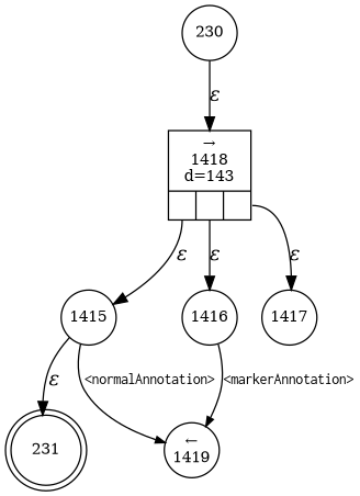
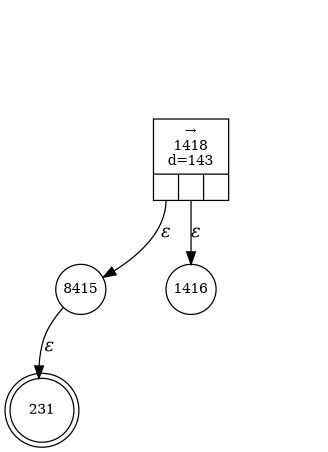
  digraph {
    rankdir=TB
    node [fixedsize=true fontsize=11 shape=circle peripheries=1]
    edge [fontname="Times-Italic"]
    n1 [label=231 shape=doublecircle width=.6 peripheries=""]
-   n2 [label=230 width=.55]
    n3 [fixedsize=false label="{&rarr;\n1418\nd=143|{<p0>|<p1>|<p2>}}" shape=record]
-   n4 [label=1415 width=.55]
+   n4 [label=8415 width=.55]
    n5 [label=1416 width=.55]
-   n6 [label=1417 width=.55]
-   n7 [label="&larr;\n1419" width=.55]
-   n2 -> n3 [label="&epsilon;"]
    n3 -> n4 [label="&epsilon;" tailport=p0]
    n3 -> n5 [label="&epsilon;" tailport=p1]
-   n3 -> n6 [label="&epsilon;" tailport=p2]
    n4 -> n1 [label="&epsilon;"]
-   n4 -> n7 [arrowhead=normal arrowsize=.7 fontname=Courier fontsize=11 label="<normalAnnotation>"]
-   n5 -> n7 [arrowhead=normal arrowsize=.7 fontname=Courier fontsize=11 label="<markerAnnotation>"]
  }
